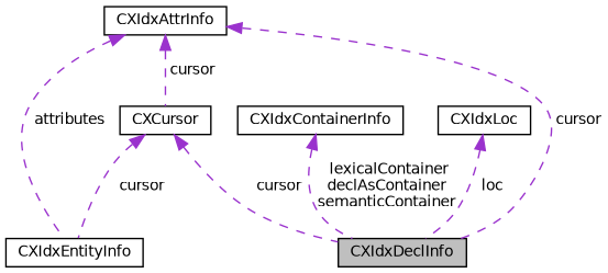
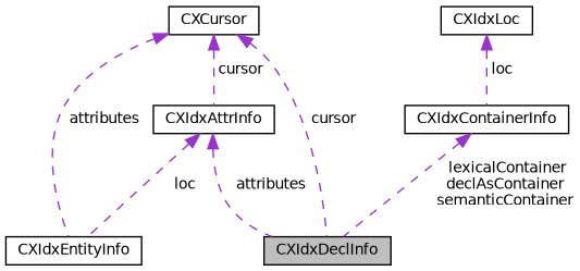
  digraph {
    node [color=black fillcolor=white fontname=Helvetica fontsize=10 shape=record style=filled]
    edge [color=darkorchid3 dir=back fontname=Helvetica fontsize=10 labelfontname=Helvetica labelfontsize=10 style=dashed]
    n1 [fillcolor=grey75 fontcolor=black height=0.2 label=CXIdxDeclInfo width=0.4]
    n2 [height=0.2 label=CXIdxAttrInfo width=0.4]
    n3 [height=0.2 label=CXIdxEntityInfo width=0.4]
    n4 [height=0.2 label=CXCursor width=0.4]
    n5 [height=0.2 label=CXIdxContainerInfo width=0.4]
    n6 [height=0.2 label=CXIdxLoc width=0.4]
-   n2 -> n1 [label=" cursor"]
-   n2 -> n3 [label=" attributes"]
+   n2 -> n1 [label=" attributes"]
+   n2 -> n3 [label=" loc"]
    n4 -> n1 [label=" cursor"]
-   n2 -> n4 [label=" cursor"]
-   n4 -> n3 [label=" cursor"]
+   n4 -> n2 [label=" cursor"]
+   n4 -> n3 [label=" attributes"]
    n5 -> n1 [label=" lexicalContainer\ndeclAsContainer\nsemanticContainer"]
-   n6 -> n1 [label=" loc"]
+   n6 -> n5 [label=" loc"]
  }
